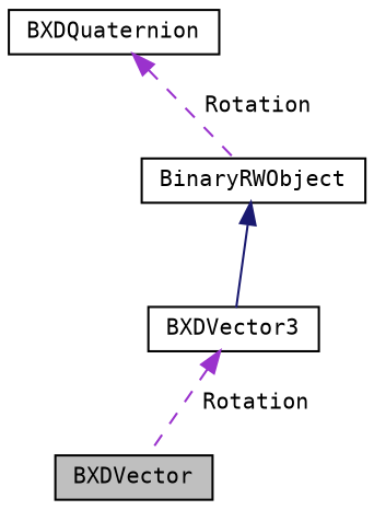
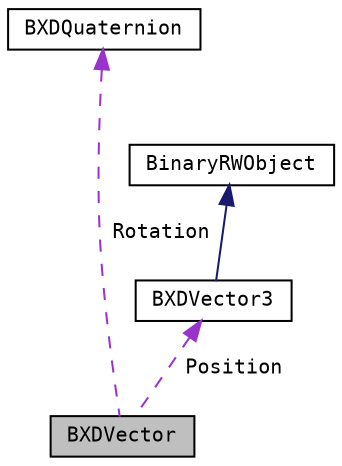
  digraph {
    fontname="DejaVu Sans Mono"
    node [color=black fillcolor=white fontname="DejaVu Sans Mono" fontsize=10 shape=record style=filled]
    edge [color=darkorchid3 dir=back fontname="DejaVu Sans Mono" fontsize=10 labelfontname=Helvetica labelfontsize=10 style=dashed]
    n1 [fillcolor=grey75 fontcolor=black height=0.2 label=BXDVector width=0.4]
    n2 [height=0.2 label=BXDVector3 width=0.4]
    n3 [height=0.2 label=BinaryRWObject width=0.4]
    n4 [height=0.2 label=BXDQuaternion width=0.4]
-   n2 -> n1 [label=" Rotation"]
+   n2 -> n1 [label=" Position"]
    n3 -> n2 [color=midnightblue style=solid]
-   n4 -> n3 [label=" Rotation"]
+   n4 -> n1 [label=" Rotation"]
  }
